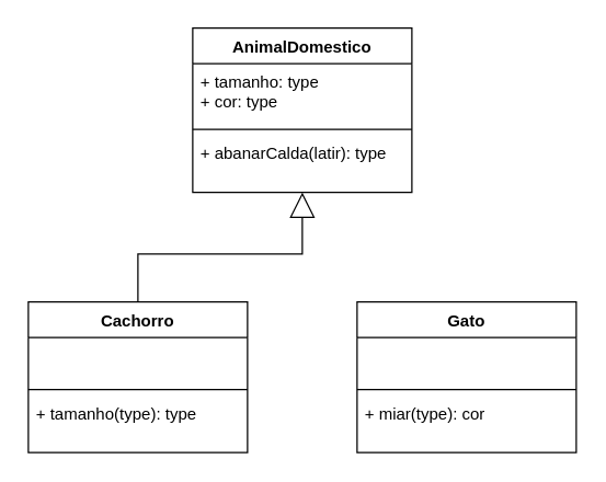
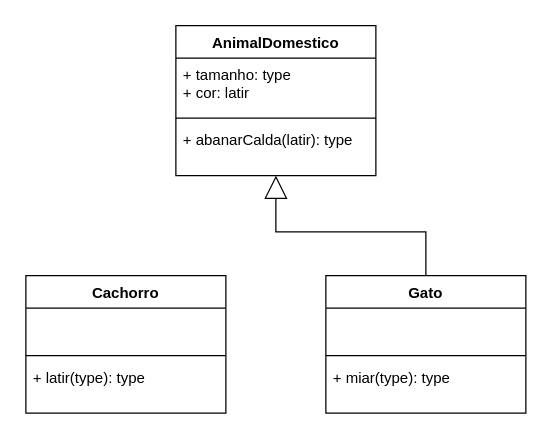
  <mxCell id="0" />
  <mxCell id="1" parent="0" />
  <mxCell id="2" value="AnimalDomestico" style="swimlane;fontStyle=1;align=center;verticalAlign=top;childLayout=stackLayout;horizontal=1;startSize=26;horizontalStack=0;resizeParent=1;resizeParentMax=0;resizeLast=0;collapsible=1;marginBottom=0;whiteSpace=wrap;html=1;" vertex="1" parent="1"><mxGeometry x="140" y="20" width="160" height="120" as="geometry"><mxRectangle x="340" y="130" width="90" height="30" as="alternateBounds" /></mxGeometry></mxCell>
- <mxCell id="3" value="+ tamanho: type&lt;div&gt;+ cor: type&lt;/div&gt;" style="text;strokeColor=none;fillColor=none;align=left;verticalAlign=top;spacingLeft=4;spacingRight=4;overflow=hidden;rotatable=0;points=[[0,0.5],[1,0.5]];portConstraint=eastwest;whiteSpace=wrap;html=1;" vertex="1" parent="2"><mxGeometry y="26" width="160" height="44" as="geometry" /></mxCell>
+ <mxCell id="3" value="+ tamanho: type&lt;div&gt;+ cor: latir&lt;/div&gt;" style="text;strokeColor=none;fillColor=none;align=left;verticalAlign=top;spacingLeft=4;spacingRight=4;overflow=hidden;rotatable=0;points=[[0,0.5],[1,0.5]];portConstraint=eastwest;whiteSpace=wrap;html=1;" vertex="1" parent="2"><mxGeometry y="26" width="160" height="44" as="geometry" /></mxCell>
  <mxCell id="4" value="" style="line;strokeWidth=1;fillColor=none;align=left;verticalAlign=middle;spacingTop=-1;spacingLeft=3;spacingRight=3;rotatable=0;labelPosition=right;points=[];portConstraint=eastwest;strokeColor=inherit;" vertex="1" parent="2"><mxGeometry y="70" width="160" height="8" as="geometry" /></mxCell>
  <mxCell id="5" value="&lt;div&gt;+ abanarCalda(latir): type&lt;/div&gt;" style="text;strokeColor=none;fillColor=none;align=left;verticalAlign=top;spacingLeft=4;spacingRight=4;overflow=hidden;rotatable=0;points=[[0,0.5],[1,0.5]];portConstraint=eastwest;whiteSpace=wrap;html=1;" vertex="1" parent="2"><mxGeometry y="78" width="160" height="42" as="geometry" /></mxCell>
+ <mxCell id="6" style="edgeStyle=orthogonalEdgeStyle;rounded=0;orthogonalLoop=1;jettySize=auto;html=1;exitX=0.5;exitY=0;exitDx=0;exitDy=0;endArrow=block;endFill=0;endSize=16;" edge="1" parent="1" source="7" target="2"><mxGeometry relative="1" as="geometry" /></mxCell>
  <mxCell id="7" value="Gato" style="swimlane;fontStyle=1;align=center;verticalAlign=top;childLayout=stackLayout;horizontal=1;startSize=26;horizontalStack=0;resizeParent=1;resizeParentMax=0;resizeLast=0;collapsible=1;marginBottom=0;whiteSpace=wrap;html=1;" vertex="1" parent="1"><mxGeometry x="260" y="220" width="160" height="110" as="geometry"><mxRectangle x="340" y="130" width="90" height="30" as="alternateBounds" /></mxGeometry></mxCell>
  <mxCell id="8" value="&amp;nbsp;" style="text;strokeColor=none;fillColor=none;align=left;verticalAlign=top;spacingLeft=4;spacingRight=4;overflow=hidden;rotatable=0;points=[[0,0.5],[1,0.5]];portConstraint=eastwest;whiteSpace=wrap;html=1;" vertex="1" parent="7"><mxGeometry y="26" width="160" height="34" as="geometry" /></mxCell>
  <mxCell id="9" value="" style="line;strokeWidth=1;fillColor=none;align=left;verticalAlign=middle;spacingTop=-1;spacingLeft=3;spacingRight=3;rotatable=0;labelPosition=right;points=[];portConstraint=eastwest;strokeColor=inherit;" vertex="1" parent="7"><mxGeometry y="60" width="160" height="8" as="geometry" /></mxCell>
- <mxCell id="10" value="+ miar(type): cor" style="text;strokeColor=none;fillColor=none;align=left;verticalAlign=top;spacingLeft=4;spacingRight=4;overflow=hidden;rotatable=0;points=[[0,0.5],[1,0.5]];portConstraint=eastwest;whiteSpace=wrap;html=1;" vertex="1" parent="7"><mxGeometry y="68" width="160" height="42" as="geometry" /></mxCell>
- <mxCell id="11" style="edgeStyle=orthogonalEdgeStyle;rounded=0;orthogonalLoop=1;jettySize=auto;html=1;endArrow=block;endFill=0;endSize=16;" edge="1" parent="1" source="12" target="2"><mxGeometry relative="1" as="geometry" /></mxCell>
+ <mxCell id="10" value="+ miar(type): type" style="text;strokeColor=none;fillColor=none;align=left;verticalAlign=top;spacingLeft=4;spacingRight=4;overflow=hidden;rotatable=0;points=[[0,0.5],[1,0.5]];portConstraint=eastwest;whiteSpace=wrap;html=1;" vertex="1" parent="7"><mxGeometry y="68" width="160" height="42" as="geometry" /></mxCell>
  <mxCell id="12" value="Cachorro" style="swimlane;fontStyle=1;align=center;verticalAlign=top;childLayout=stackLayout;horizontal=1;startSize=26;horizontalStack=0;resizeParent=1;resizeParentMax=0;resizeLast=0;collapsible=1;marginBottom=0;whiteSpace=wrap;html=1;" vertex="1" parent="1"><mxGeometry x="20" y="220" width="160" height="110" as="geometry"><mxRectangle x="340" y="130" width="90" height="30" as="alternateBounds" /></mxGeometry></mxCell>
  <mxCell id="13" value="&amp;nbsp;" style="text;strokeColor=none;fillColor=none;align=left;verticalAlign=top;spacingLeft=4;spacingRight=4;overflow=hidden;rotatable=0;points=[[0,0.5],[1,0.5]];portConstraint=eastwest;whiteSpace=wrap;html=1;" vertex="1" parent="12"><mxGeometry y="26" width="160" height="34" as="geometry" /></mxCell>
  <mxCell id="14" value="" style="line;strokeWidth=1;fillColor=none;align=left;verticalAlign=middle;spacingTop=-1;spacingLeft=3;spacingRight=3;rotatable=0;labelPosition=right;points=[];portConstraint=eastwest;strokeColor=inherit;" vertex="1" parent="12"><mxGeometry y="60" width="160" height="8" as="geometry" /></mxCell>
- <mxCell id="15" value="+ tamanho(type): type" style="text;strokeColor=none;fillColor=none;align=left;verticalAlign=top;spacingLeft=4;spacingRight=4;overflow=hidden;rotatable=0;points=[[0,0.5],[1,0.5]];portConstraint=eastwest;whiteSpace=wrap;html=1;" vertex="1" parent="12"><mxGeometry y="68" width="160" height="42" as="geometry" /></mxCell>
+ <mxCell id="15" value="+ latir(type): type" style="text;strokeColor=none;fillColor=none;align=left;verticalAlign=top;spacingLeft=4;spacingRight=4;overflow=hidden;rotatable=0;points=[[0,0.5],[1,0.5]];portConstraint=eastwest;whiteSpace=wrap;html=1;" vertex="1" parent="12"><mxGeometry y="68" width="160" height="42" as="geometry" /></mxCell>
